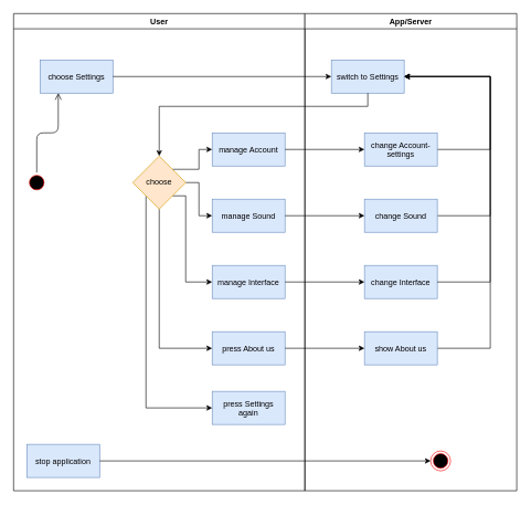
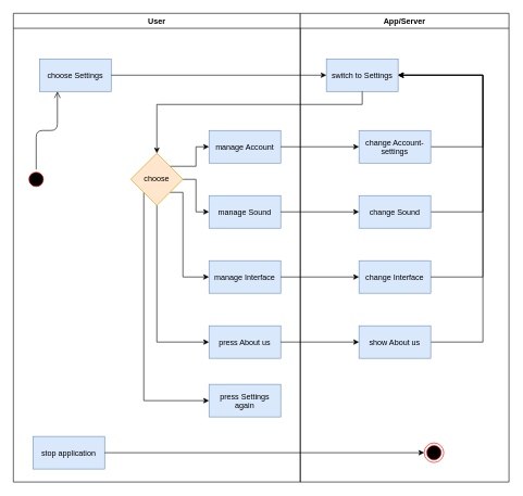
  <mxCell id="0" />
  <mxCell id="1" parent="0" />
  <mxCell id="2" value="User" style="swimlane;whiteSpace=wrap;startSize=23;" parent="1" vertex="1"><mxGeometry x="20" y="20" width="440" height="720" as="geometry" /></mxCell>
  <mxCell id="3" value="choose Settings" style="fillColor=#dae8fc;strokeColor=#6c8ebf;" parent="2" vertex="1"><mxGeometry x="40" y="70" width="110" height="50" as="geometry" /></mxCell>
  <mxCell id="4" style="edgeStyle=orthogonalEdgeStyle;rounded=0;orthogonalLoop=1;jettySize=auto;html=1;exitX=1;exitY=0;exitDx=0;exitDy=0;entryX=0;entryY=0.5;entryDx=0;entryDy=0;" parent="2" source="9" target="13" edge="1"><mxGeometry relative="1" as="geometry" /></mxCell>
  <mxCell id="5" style="edgeStyle=orthogonalEdgeStyle;rounded=0;orthogonalLoop=1;jettySize=auto;html=1;exitX=1;exitY=0.5;exitDx=0;exitDy=0;entryX=0;entryY=0.5;entryDx=0;entryDy=0;" parent="2" source="9" target="14" edge="1"><mxGeometry relative="1" as="geometry" /></mxCell>
  <mxCell id="6" style="edgeStyle=orthogonalEdgeStyle;rounded=0;orthogonalLoop=1;jettySize=auto;html=1;exitX=1;exitY=1;exitDx=0;exitDy=0;entryX=0;entryY=0.5;entryDx=0;entryDy=0;" parent="2" source="9" target="15" edge="1"><mxGeometry relative="1" as="geometry"><Array as="points"><mxPoint x="260" y="275" /><mxPoint x="260" y="405" /></Array></mxGeometry></mxCell>
  <mxCell id="7" style="edgeStyle=orthogonalEdgeStyle;rounded=0;orthogonalLoop=1;jettySize=auto;html=1;exitX=0.5;exitY=1;exitDx=0;exitDy=0;entryX=0;entryY=0.5;entryDx=0;entryDy=0;" parent="2" source="9" target="16" edge="1"><mxGeometry relative="1" as="geometry" /></mxCell>
  <mxCell id="8" style="edgeStyle=orthogonalEdgeStyle;rounded=0;orthogonalLoop=1;jettySize=auto;html=1;exitX=0;exitY=1;exitDx=0;exitDy=0;entryX=0;entryY=0.5;entryDx=0;entryDy=0;" parent="2" source="9" target="17" edge="1"><mxGeometry relative="1" as="geometry"><Array as="points"><mxPoint x="200" y="595" /></Array></mxGeometry></mxCell>
  <mxCell id="9" value="choose" style="rhombus;whiteSpace=wrap;html=1;fillColor=#ffe6cc;strokeColor=#d79b00;" parent="2" vertex="1"><mxGeometry x="180" y="215" width="80" height="80" as="geometry" /></mxCell>
  <mxCell id="10" value="" style="ellipse;html=1;shape=startState;fillColor=#000000;strokeColor=#ff0000;" parent="2" vertex="1"><mxGeometry x="20" y="240" width="30" height="30" as="geometry" /></mxCell>
  <mxCell id="11" value="" style="edgeStyle=orthogonalEdgeStyle;html=1;verticalAlign=bottom;endArrow=open;endSize=8;strokeColor=#000000;entryX=0.25;entryY=1;entryDx=0;entryDy=0;" parent="2" source="10" target="3" edge="1"><mxGeometry relative="1" as="geometry"><mxPoint x="43" y="110" as="targetPoint" /></mxGeometry></mxCell>
- <mxCell id="12" value="stop application" style="fillColor=#dae8fc;strokeColor=#6c8ebf;" parent="2" vertex="1"><mxGeometry x="20" y="650" width="110" height="50" as="geometry" /></mxCell>
+ <mxCell id="12" value="stop application" style="fillColor=#dae8fc;strokeColor=#6c8ebf;" parent="2" vertex="1"><mxGeometry x="30" y="650" width="110" height="50" as="geometry" /></mxCell>
  <mxCell id="13" value="manage Account" style="fillColor=#dae8fc;strokeColor=#6c8ebf;" parent="2" vertex="1"><mxGeometry x="300" y="180" width="110" height="50" as="geometry" /></mxCell>
  <mxCell id="14" value="manage Sound" style="fillColor=#dae8fc;strokeColor=#6c8ebf;" parent="2" vertex="1"><mxGeometry x="300" y="280" width="110" height="50" as="geometry" /></mxCell>
  <mxCell id="15" value="manage Interface" style="fillColor=#dae8fc;strokeColor=#6c8ebf;" parent="2" vertex="1"><mxGeometry x="300" y="380" width="110" height="50" as="geometry" /></mxCell>
  <mxCell id="16" value="press About us" style="fillColor=#dae8fc;strokeColor=#6c8ebf;" parent="2" vertex="1"><mxGeometry x="300" y="480" width="110" height="50" as="geometry" /></mxCell>
  <mxCell id="17" value="press Settings&#10;again" style="fillColor=#dae8fc;strokeColor=#6c8ebf;" parent="2" vertex="1"><mxGeometry x="300" y="570" width="110" height="50" as="geometry" /></mxCell>
  <mxCell id="18" value="App/Server" style="swimlane;whiteSpace=wrap" parent="1" vertex="1"><mxGeometry x="460" y="20" width="320" height="720" as="geometry" /></mxCell>
  <mxCell id="19" style="edgeStyle=orthogonalEdgeStyle;rounded=0;orthogonalLoop=1;jettySize=auto;html=1;exitX=1;exitY=0.5;exitDx=0;exitDy=0;entryX=1;entryY=0.5;entryDx=0;entryDy=0;" parent="18" source="20" target="22" edge="1"><mxGeometry relative="1" as="geometry"><Array as="points"><mxPoint x="280" y="305" /><mxPoint x="280" y="95" /></Array></mxGeometry></mxCell>
  <mxCell id="20" value="change Sound" style="fillColor=#dae8fc;strokeColor=#6c8ebf;" parent="18" vertex="1"><mxGeometry x="90" y="280" width="110" height="50" as="geometry" /></mxCell>
  <mxCell id="21" value="" style="ellipse;html=1;shape=endState;fillColor=#000000;strokeColor=#ff0000;" parent="18" vertex="1"><mxGeometry x="190" y="660" width="30" height="30" as="geometry" /></mxCell>
  <mxCell id="22" value="switch to Settings" style="fillColor=#dae8fc;strokeColor=#6c8ebf;" parent="18" vertex="1"><mxGeometry x="40" y="70" width="110" height="50" as="geometry" /></mxCell>
  <mxCell id="23" style="edgeStyle=orthogonalEdgeStyle;rounded=0;orthogonalLoop=1;jettySize=auto;html=1;exitX=1;exitY=0.5;exitDx=0;exitDy=0;entryX=1;entryY=0.5;entryDx=0;entryDy=0;" parent="18" source="24" target="22" edge="1"><mxGeometry relative="1" as="geometry"><Array as="points"><mxPoint x="280" y="205" /><mxPoint x="280" y="95" /></Array></mxGeometry></mxCell>
  <mxCell id="24" value="change Account-&#10;settings" style="fillColor=#dae8fc;strokeColor=#6c8ebf;" parent="18" vertex="1"><mxGeometry x="90" y="180" width="110" height="50" as="geometry" /></mxCell>
  <mxCell id="25" value="change Interface" style="fillColor=#dae8fc;strokeColor=#6c8ebf;" parent="18" vertex="1"><mxGeometry x="90" y="380" width="110" height="50" as="geometry" /></mxCell>
  <mxCell id="26" style="edgeStyle=orthogonalEdgeStyle;rounded=0;orthogonalLoop=1;jettySize=auto;html=1;exitX=1;exitY=0.5;exitDx=0;exitDy=0;entryX=1;entryY=0.5;entryDx=0;entryDy=0;" parent="18" source="27" target="22" edge="1"><mxGeometry relative="1" as="geometry"><Array as="points"><mxPoint x="280" y="505" /><mxPoint x="280" y="95" /></Array></mxGeometry></mxCell>
  <mxCell id="27" value="show About us" style="fillColor=#dae8fc;strokeColor=#6c8ebf;" parent="18" vertex="1"><mxGeometry x="90" y="480" width="110" height="50" as="geometry" /></mxCell>
  <mxCell id="28" style="edgeStyle=orthogonalEdgeStyle;rounded=0;orthogonalLoop=1;jettySize=auto;html=1;exitX=1;exitY=0.5;exitDx=0;exitDy=0;entryX=1;entryY=0.5;entryDx=0;entryDy=0;" parent="18" source="25" target="22" edge="1"><mxGeometry relative="1" as="geometry"><mxPoint x="280" y="300" as="targetPoint" /><Array as="points"><mxPoint x="280" y="405" /><mxPoint x="280" y="95" /></Array></mxGeometry></mxCell>
  <mxCell id="29" style="edgeStyle=orthogonalEdgeStyle;rounded=0;orthogonalLoop=1;jettySize=auto;html=1;exitX=1;exitY=0.5;exitDx=0;exitDy=0;entryX=0;entryY=0.5;entryDx=0;entryDy=0;strokeColor=#000000;" parent="1" source="12" target="21" edge="1"><mxGeometry relative="1" as="geometry" /></mxCell>
  <mxCell id="30" style="edgeStyle=orthogonalEdgeStyle;rounded=0;orthogonalLoop=1;jettySize=auto;html=1;exitX=1;exitY=0.5;exitDx=0;exitDy=0;entryX=0;entryY=0.5;entryDx=0;entryDy=0;" parent="1" source="3" target="22" edge="1"><mxGeometry relative="1" as="geometry" /></mxCell>
  <mxCell id="31" style="edgeStyle=orthogonalEdgeStyle;rounded=0;orthogonalLoop=1;jettySize=auto;html=1;exitX=0.5;exitY=1;exitDx=0;exitDy=0;entryX=0.5;entryY=0;entryDx=0;entryDy=0;" parent="1" source="22" target="9" edge="1"><mxGeometry relative="1" as="geometry"><Array as="points"><mxPoint x="555" y="160" /><mxPoint x="240" y="160" /></Array></mxGeometry></mxCell>
  <mxCell id="32" style="edgeStyle=orthogonalEdgeStyle;rounded=0;orthogonalLoop=1;jettySize=auto;html=1;exitX=1;exitY=0.5;exitDx=0;exitDy=0;entryX=0;entryY=0.5;entryDx=0;entryDy=0;" parent="1" source="14" target="20" edge="1"><mxGeometry relative="1" as="geometry" /></mxCell>
  <mxCell id="33" style="edgeStyle=orthogonalEdgeStyle;rounded=0;orthogonalLoop=1;jettySize=auto;html=1;exitX=1;exitY=0.5;exitDx=0;exitDy=0;entryX=0;entryY=0.5;entryDx=0;entryDy=0;" parent="1" source="13" target="24" edge="1"><mxGeometry relative="1" as="geometry" /></mxCell>
  <mxCell id="34" style="edgeStyle=orthogonalEdgeStyle;rounded=0;orthogonalLoop=1;jettySize=auto;html=1;exitX=1;exitY=0.5;exitDx=0;exitDy=0;entryX=0;entryY=0.5;entryDx=0;entryDy=0;" parent="1" source="15" target="25" edge="1"><mxGeometry relative="1" as="geometry" /></mxCell>
  <mxCell id="35" style="edgeStyle=orthogonalEdgeStyle;rounded=0;orthogonalLoop=1;jettySize=auto;html=1;exitX=1;exitY=0.5;exitDx=0;exitDy=0;entryX=0;entryY=0.5;entryDx=0;entryDy=0;" parent="1" source="16" target="27" edge="1"><mxGeometry relative="1" as="geometry" /></mxCell>
